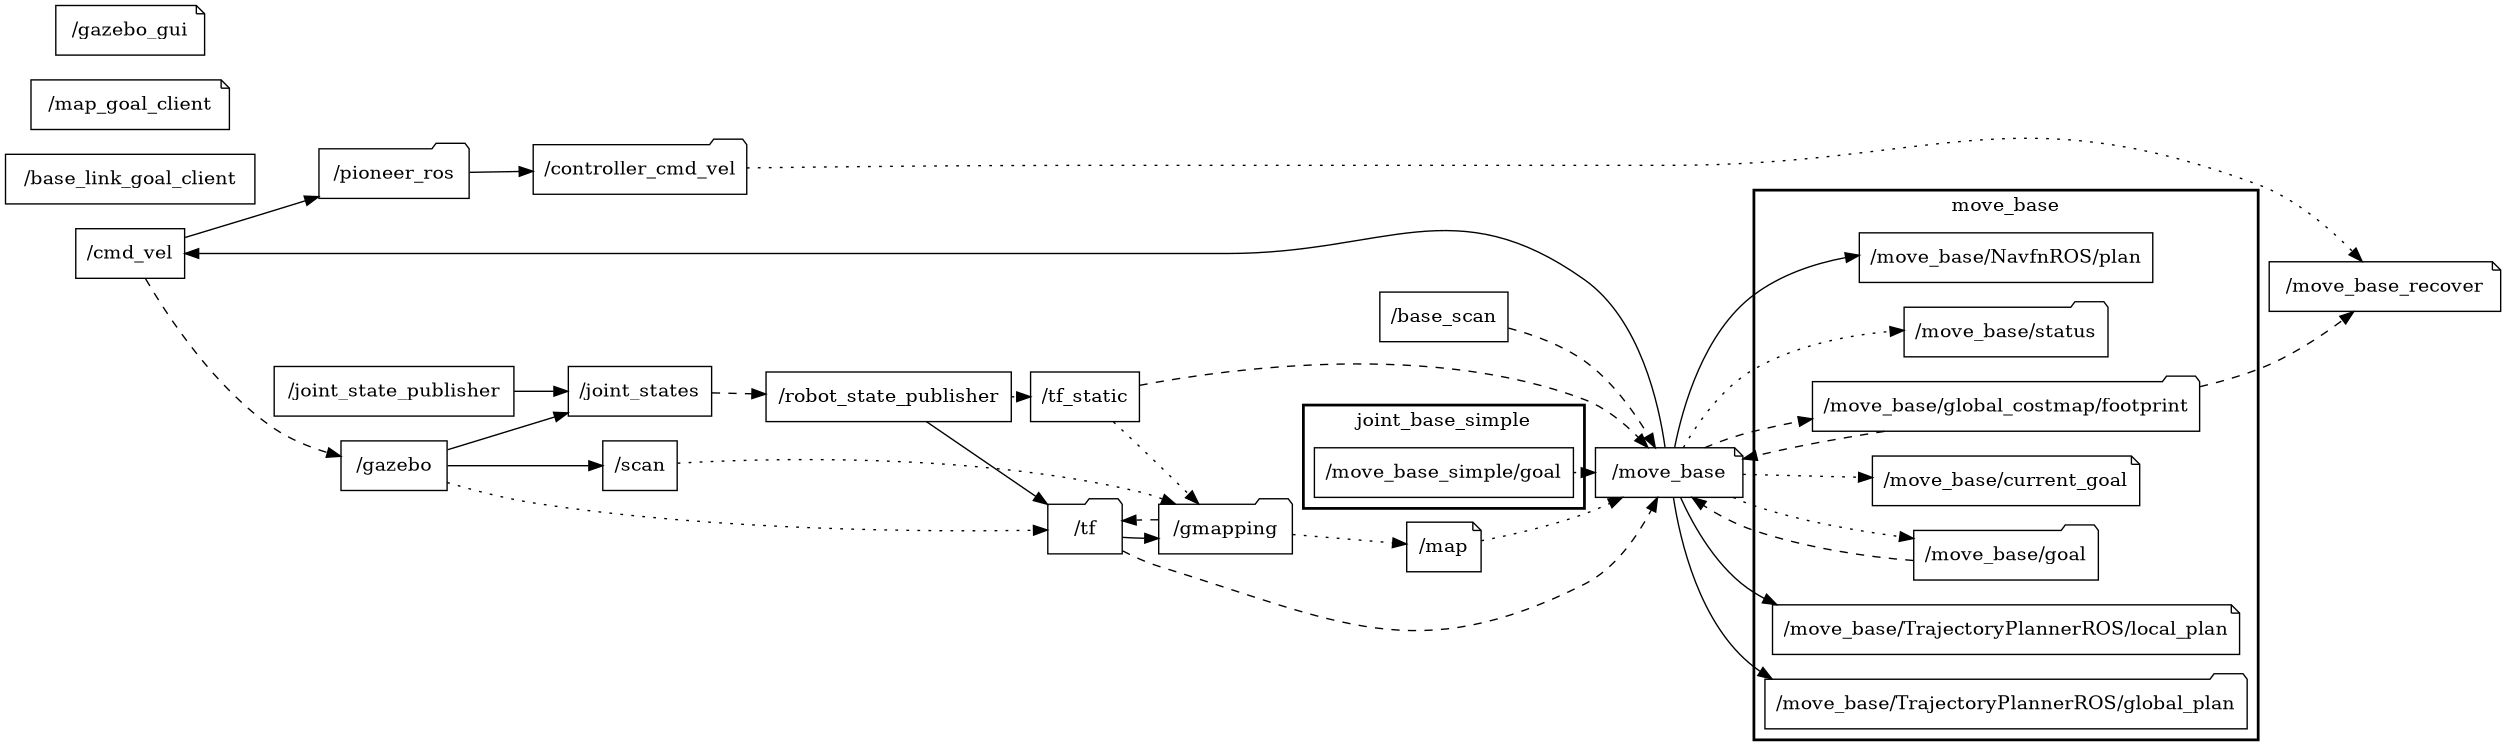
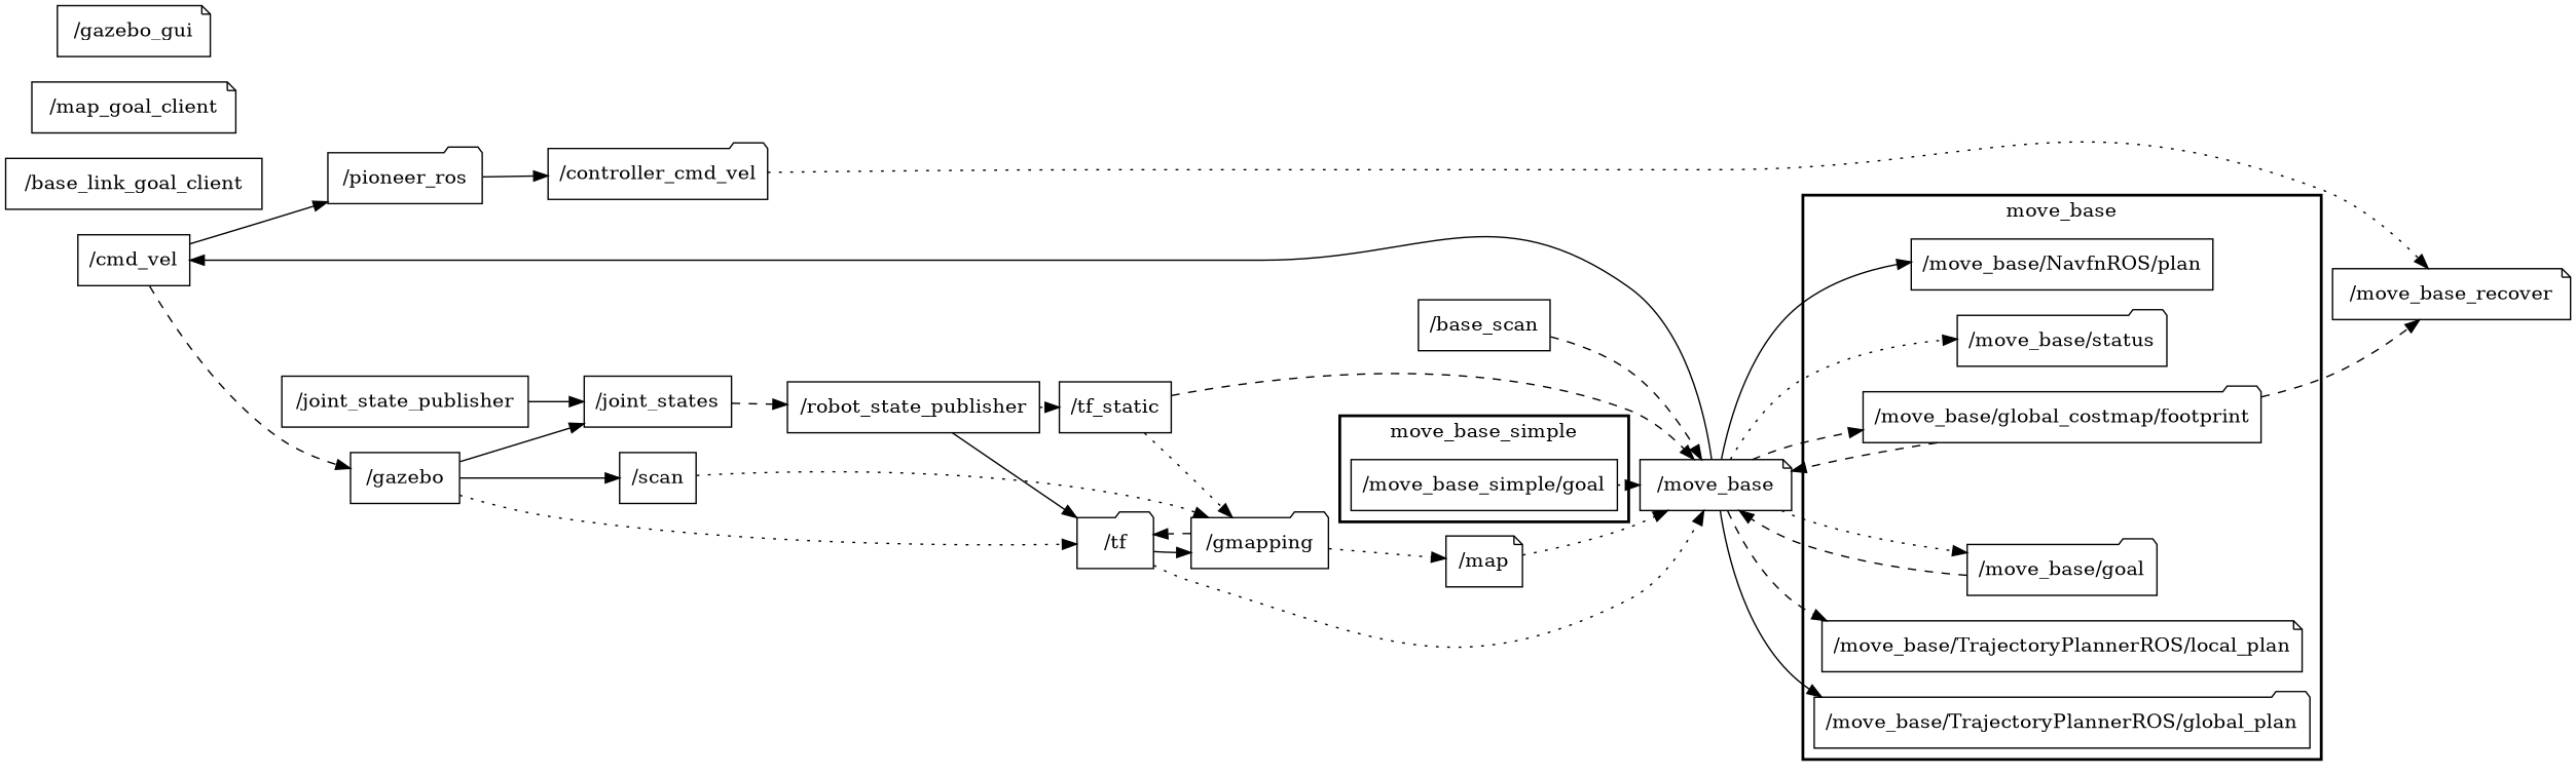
  digraph {
    compound=True
    rank=same
    rankdir=LR
    ranksep=0.2
    node [shape=box]
    edge [penwidth=1 style=dotted]
    n1 [height=0.5 label="/move_base/NavfnROS/plan" width=2.4028]
    n2 [height=0.5 label="/move_base/status" shape=folder width=1.6111]
    n3 [height=0.5 label="/move_base/global_costmap/footprint" shape=folder width=3.0972]
-   n4 [height=0.5 label="/move_base/current_goal" shape=note width=2.1389]
    n5 [height=0.5 label="/move_base/goal" shape=folder width=1.5139]
    n6 [height=0.5 label="/move_base/TrajectoryPlannerROS/local_plan" shape=note width=3.7361]
    n7 [height=0.5 label="/move_base/TrajectoryPlannerROS/global_plan" shape=folder width=3.8472]
    n8 [height=0.5 label="/move_base_simple/goal" width=2.1111]
    n9 [height=0.5 label="/move_base_recover" shape=note width=2.329]
    n10 [height=0.5 label="/move_base" shape=note width=1.4804]
    n11 [height=0.5 label="/cmd_vel" width=0.94444]
    n12 [height=0.5 label="/pioneer_ros" shape=folder width=1.5165]
    n13 [height=0.5 label="/gazebo" width=1.0652]
    n14 [height=0.5 label="/tf_static" width=0.88889]
    n15 [height=0.5 label="/gmapping" shape=folder width=1.354]
    n16 [height=0.5 label="/tf" shape=folder width=0.75]
    n17 [height=0.5 label="/map" shape=note width=0.75]
    n18 [height=0.5 label="/controller_cmd_vel" shape=folder width=1.7639]
    n19 [height=0.5 label="/joint_states" width=1.1389]
    n20 [height=0.5 label="/scan" width=0.75]
    n21 [height=0.5 label="/robot_state_publisher" width=2.4734]
    n22 [height=0.5 label="/base_scan" width=1.0417]
    n23 [height=0.5 label="/base_link_goal_client" width=2.5095]
    n24 [height=0.5 label="/map_goal_client" shape=note width=2.004]
    n25 [height=0.5 label="/gazebo_gui" shape=note width=1.4985]
    n26 [height=0.5 label="/joint_state_publisher" width=2.4192]
    subgraph cluster_1 {
      label=move_base
      style=bold
      n1
      n2
      n3
-     n4
      n5
      n6
      n7
    }
    subgraph cluster_2 {
-     label=joint_base_simple
+     label=move_base_simple
      style=bold
      n8
    }
    n3 -> n9 [style=dashed]
    n3 -> n10 [style=dashed]
    n5 -> n10 [style=dashed]
    n8 -> n10
    n10 -> n1 [style=solid]
    n10 -> n2
    n10 -> n3 [style=dashed]
-   n10 -> n4
    n10 -> n5
-   n10 -> n6 [style=solid]
+   n10 -> n6 [style=dashed]
    n10 -> n7 [style=solid]
    n10 -> n11 [style=solid]
    n11 -> n12 [style=solid]
    n11 -> n13 [style=dashed]
    n12 -> n18 [style=solid]
    n13 -> n16
    n13 -> n19 [style=solid]
    n13 -> n20 [style=solid]
    n14 -> n10 [style=dashed]
    n14 -> n15
    n15 -> n16 [style=dashed]
    n15 -> n17
-   n16 -> n10 [style=dashed]
+   n16 -> n10
    n16 -> n15 [style=solid]
    n17 -> n10
    n18 -> n9
    n19 -> n21 [style=dashed]
    n20 -> n15
    n21 -> n14
    n21 -> n16 [style=solid]
    n22 -> n10 [style=dashed]
    n26 -> n19 [style=solid]
  }
